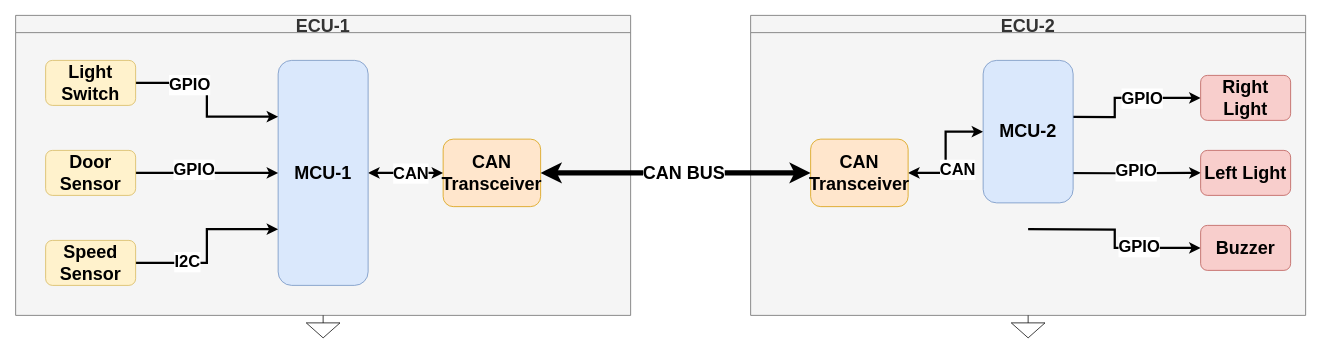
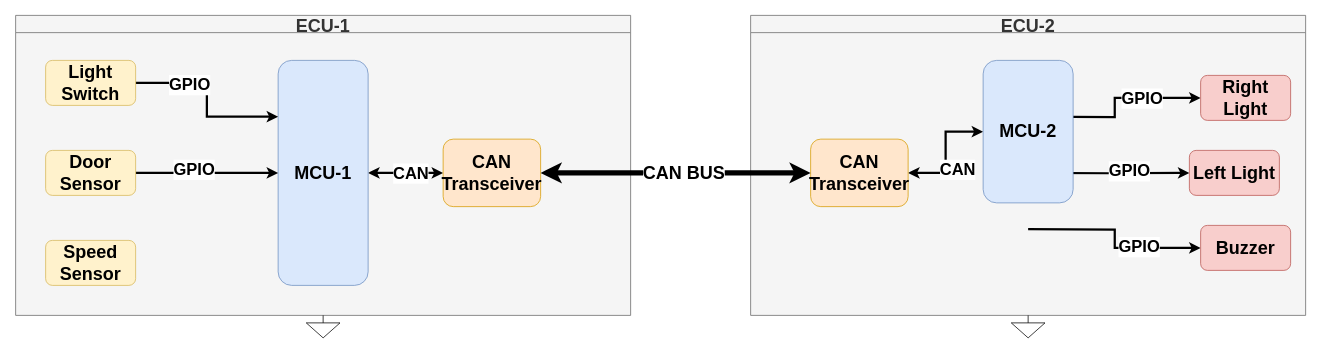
  <mxCell id="0" style=";html=1;" />
  <mxCell id="1" style=";html=1;" parent="0" />
  <mxCell id="2" value="ECU-1" style="swimlane;fontSize=24;fillColor=#f5f5f5;strokeColor=#666666;fontColor=#333333;fontStyle=1;swimlaneFillColor=#F5F5F5;" parent="1" vertex="1"><mxGeometry x="20" y="20" width="820" height="400" as="geometry" /></mxCell>
  <mxCell id="3" style="edgeStyle=orthogonalEdgeStyle;rounded=0;orthogonalLoop=1;jettySize=auto;html=1;startArrow=classic;startFill=1;endArrow=classic;endFill=1;strokeWidth=3;fontSize=24;fontStyle=1" parent="2" source="5" target="15" edge="1"><mxGeometry relative="1" as="geometry" /></mxCell>
  <mxCell id="4" value="CAN" style="edgeLabel;html=1;align=center;verticalAlign=middle;resizable=0;points=[];fontSize=22;fontStyle=1" parent="3" vertex="1" connectable="0"><mxGeometry x="0.123" y="2" relative="1" as="geometry"><mxPoint y="2" as="offset" /></mxGeometry></mxCell>
  <mxCell id="5" value="MCU-1" style="rounded=1;whiteSpace=wrap;html=1;fontSize=24;fillColor=#dae8fc;strokeColor=#6c8ebf;fontStyle=1" parent="2" vertex="1"><mxGeometry x="350" y="60" width="120" height="300" as="geometry" /></mxCell>
  <mxCell id="6" style="edgeStyle=orthogonalEdgeStyle;rounded=0;orthogonalLoop=1;jettySize=auto;html=1;startArrow=none;startFill=0;endArrow=classic;endFill=1;strokeWidth=3;fontSize=24;fontStyle=1" parent="2" source="8" target="5" edge="1"><mxGeometry relative="1" as="geometry" /></mxCell>
  <mxCell id="7" value="GPIO" style="edgeLabel;html=1;align=center;verticalAlign=middle;resizable=0;points=[];fontSize=22;fontStyle=1" parent="6" vertex="1" connectable="0"><mxGeometry x="-0.188" y="5" relative="1" as="geometry"><mxPoint as="offset" /></mxGeometry></mxCell>
  <mxCell id="8" value="Door Sensor" style="rounded=1;whiteSpace=wrap;html=1;fontSize=24;fillColor=#fff2cc;strokeColor=#d6b656;fontStyle=1" parent="2" vertex="1"><mxGeometry x="40" y="180" width="120" height="60" as="geometry" /></mxCell>
  <mxCell id="9" style="edgeStyle=orthogonalEdgeStyle;rounded=0;orthogonalLoop=1;jettySize=auto;html=1;entryX=0;entryY=0.25;entryDx=0;entryDy=0;startArrow=none;startFill=0;endArrow=classic;endFill=1;strokeWidth=3;fontSize=24;fontStyle=1" parent="2" source="11" target="5" edge="1"><mxGeometry relative="1" as="geometry" /></mxCell>
  <mxCell id="10" value="GPIO" style="edgeLabel;html=1;align=center;verticalAlign=middle;resizable=0;points=[];fontSize=22;fontStyle=1" parent="9" vertex="1" connectable="0"><mxGeometry x="-0.398" y="-2" relative="1" as="geometry"><mxPoint as="offset" /></mxGeometry></mxCell>
  <mxCell id="11" value="Light Switch" style="rounded=1;whiteSpace=wrap;html=1;fontSize=24;fillColor=#fff2cc;strokeColor=#d6b656;fontStyle=1" parent="2" vertex="1"><mxGeometry x="40" y="60" width="120" height="60" as="geometry" /></mxCell>
- <mxCell id="12" style="edgeStyle=orthogonalEdgeStyle;rounded=0;orthogonalLoop=1;jettySize=auto;html=1;entryX=0;entryY=0.75;entryDx=0;entryDy=0;startArrow=none;startFill=0;endArrow=classic;endFill=1;strokeWidth=3;fontSize=24;fontStyle=1" parent="2" source="14" target="5" edge="1"><mxGeometry relative="1" as="geometry" /></mxCell>
- <mxCell id="13" value="I2C" style="edgeLabel;html=1;align=center;verticalAlign=middle;resizable=0;points=[];fontSize=22;fontStyle=1" parent="12" vertex="1" connectable="0"><mxGeometry x="-0.425" y="2" relative="1" as="geometry"><mxPoint as="offset" /></mxGeometry></mxCell>
  <mxCell id="14" value="Speed Sensor" style="rounded=1;whiteSpace=wrap;html=1;fontSize=24;fillColor=#fff2cc;strokeColor=#d6b656;fontStyle=1" parent="2" vertex="1"><mxGeometry x="40" y="300" width="120" height="60" as="geometry" /></mxCell>
  <mxCell id="15" value="CAN Transceiver" style="rounded=1;whiteSpace=wrap;html=1;fontSize=24;fillColor=#ffe6cc;strokeColor=#d79b00;fontStyle=1" parent="2" vertex="1"><mxGeometry x="570" y="165" width="130" height="90" as="geometry" /></mxCell>
  <mxCell id="16" value="ECU-2" style="swimlane;fontSize=24;fillColor=#f5f5f5;strokeColor=#666666;fontColor=#333333;fontStyle=1;swimlaneFillColor=#F5F5F5;" parent="1" vertex="1"><mxGeometry x="1000" y="20" width="740" height="400" as="geometry" /></mxCell>
  <mxCell id="17" style="edgeStyle=orthogonalEdgeStyle;rounded=0;orthogonalLoop=1;jettySize=auto;html=1;startArrow=none;startFill=0;endArrow=classic;endFill=1;strokeWidth=3;fontSize=24;fontStyle=1" parent="16" target="22" edge="1"><mxGeometry relative="1" as="geometry"><mxPoint x="370" y="210" as="sourcePoint" /></mxGeometry></mxCell>
  <mxCell id="18" value="GPIO" style="edgeLabel;html=1;align=center;verticalAlign=middle;resizable=0;points=[];fontSize=22;fontStyle=1" parent="17" vertex="1" connectable="0"><mxGeometry x="0.25" y="3" relative="1" as="geometry"><mxPoint as="offset" /></mxGeometry></mxCell>
  <mxCell id="19" style="edgeStyle=orthogonalEdgeStyle;rounded=0;orthogonalLoop=1;jettySize=auto;html=1;entryX=1;entryY=0.25;entryDx=0;entryDy=0;startArrow=classic;startFill=1;endArrow=none;endFill=0;strokeWidth=3;fontSize=24;fontStyle=1" parent="16" source="21" edge="1"><mxGeometry relative="1" as="geometry"><mxPoint x="370" y="135" as="targetPoint" /></mxGeometry></mxCell>
  <mxCell id="20" value="GPIO" style="edgeLabel;html=1;align=center;verticalAlign=middle;resizable=0;points=[];fontSize=22;fontStyle=1" parent="19" vertex="1" connectable="0"><mxGeometry x="-0.383" relative="1" as="geometry"><mxPoint as="offset" /></mxGeometry></mxCell>
  <mxCell id="21" value="Right Light" style="rounded=1;whiteSpace=wrap;html=1;fontSize=24;fillColor=#f8cecc;strokeColor=#b85450;fontStyle=1" parent="16" vertex="1"><mxGeometry x="600" y="80" width="120" height="60" as="geometry" /></mxCell>
- <mxCell id="22" value="Left Light" style="rounded=1;whiteSpace=wrap;html=1;fontSize=24;fillColor=#f8cecc;strokeColor=#b85450;fontStyle=1" parent="16" vertex="1"><mxGeometry x="600" y="180" width="120" height="60" as="geometry" /></mxCell>
+ <mxCell id="22" value="Left Light" style="rounded=1;whiteSpace=wrap;html=1;fontSize=24;fillColor=#f8cecc;strokeColor=#b85450;fontStyle=1" parent="16" vertex="1"><mxGeometry x="585" y="180" width="120" height="60" as="geometry" /></mxCell>
  <mxCell id="23" style="edgeStyle=orthogonalEdgeStyle;rounded=0;orthogonalLoop=1;jettySize=auto;html=1;entryX=1;entryY=0.75;entryDx=0;entryDy=0;startArrow=classic;startFill=1;endArrow=none;endFill=0;strokeWidth=3;fontSize=24;fontStyle=1" parent="16" source="25" edge="1"><mxGeometry relative="1" as="geometry"><mxPoint x="370" y="285" as="targetPoint" /></mxGeometry></mxCell>
  <mxCell id="24" value="GPIO" style="edgeLabel;html=1;align=center;verticalAlign=middle;resizable=0;points=[];fontSize=22;fontStyle=1" parent="23" vertex="1" connectable="0"><mxGeometry x="-0.351" y="-2" relative="1" as="geometry"><mxPoint as="offset" /></mxGeometry></mxCell>
  <mxCell id="25" value="Buzzer" style="rounded=1;whiteSpace=wrap;html=1;fontSize=24;fillColor=#f8cecc;strokeColor=#b85450;fontStyle=1" parent="16" vertex="1"><mxGeometry x="600" y="280" width="120" height="60" as="geometry" /></mxCell>
  <mxCell id="26" style="edgeStyle=orthogonalEdgeStyle;rounded=0;orthogonalLoop=1;jettySize=auto;html=1;startArrow=classic;startFill=1;endArrow=classic;endFill=1;strokeWidth=3;fontSize=24;fontStyle=1;entryX=0;entryY=0.5;entryDx=0;entryDy=0;" parent="16" source="28" target="29" edge="1"><mxGeometry relative="1" as="geometry"><mxPoint x="250" y="210" as="targetPoint" /></mxGeometry></mxCell>
  <mxCell id="27" value="CAN" style="edgeLabel;html=1;align=center;verticalAlign=middle;resizable=0;points=[];fontSize=22;fontStyle=1" parent="26" vertex="1" connectable="0"><mxGeometry x="-0.273" y="1" relative="1" as="geometry"><mxPoint x="16" y="1" as="offset" /></mxGeometry></mxCell>
  <mxCell id="28" value="CAN Transceiver" style="rounded=1;whiteSpace=wrap;html=1;fontSize=24;fillColor=#ffe6cc;strokeColor=#d79b00;fontStyle=1" parent="16" vertex="1"><mxGeometry x="80" y="165" width="130" height="90" as="geometry" /></mxCell>
  <mxCell id="29" value="MCU-2" style="rounded=1;whiteSpace=wrap;html=1;fontSize=24;fillColor=#dae8fc;strokeColor=#6c8ebf;fontStyle=1" parent="16" vertex="1"><mxGeometry x="310" y="60" width="120" height="190" as="geometry" /></mxCell>
  <mxCell id="30" style="edgeStyle=orthogonalEdgeStyle;rounded=0;orthogonalLoop=1;jettySize=auto;html=1;startArrow=classic;startFill=1;endArrow=classic;endFill=1;fontSize=24;strokeWidth=7;fontStyle=1" parent="1" source="28" target="15" edge="1"><mxGeometry relative="1" as="geometry" /></mxCell>
  <mxCell id="31" value="CAN BUS" style="edgeLabel;html=1;align=center;verticalAlign=middle;resizable=0;points=[];fontSize=24;fontStyle=1" parent="30" vertex="1" connectable="0"><mxGeometry x="0.051" y="-3" relative="1" as="geometry"><mxPoint x="19" y="3" as="offset" /></mxGeometry></mxCell>
  <mxCell id="32" value="" style="pointerEvents=1;verticalLabelPosition=bottom;shadow=0;dashed=0;align=center;html=1;verticalAlign=top;shape=mxgraph.electrical.signal_sources.signal_ground;fontSize=22;fontStyle=1" parent="1" vertex="1"><mxGeometry x="407.5" y="420" width="45" height="30" as="geometry" /></mxCell>
  <mxCell id="33" value="" style="pointerEvents=1;verticalLabelPosition=bottom;shadow=0;dashed=0;align=center;html=1;verticalAlign=top;shape=mxgraph.electrical.signal_sources.signal_ground;fontSize=22;fontStyle=1" parent="1" vertex="1"><mxGeometry x="1347.5" y="420" width="45" height="30" as="geometry" /></mxCell>
